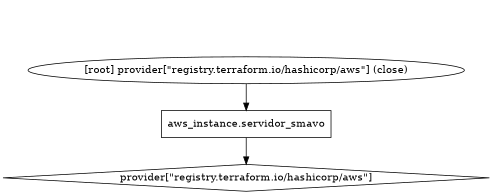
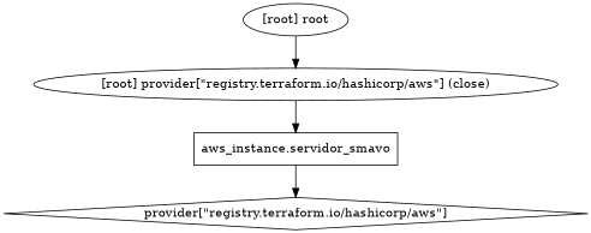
  digraph {
    compound=true
    newrank=true
    n1 [label="aws_instance.servidor_smavo" shape=box]
    n2 [label="provider[\"registry.terraform.io/hashicorp/aws\"]" shape=diamond]
    "[root] provider[\"registry.terraform.io/hashicorp/aws\"] (close)"
+   "[root] root"
    subgraph sub_1 {
      n1
      n2
      "[root] provider[\"registry.terraform.io/hashicorp/aws\"] (close)"
+     "[root] root"
    }
    n1 -> n2
    "[root] provider[\"registry.terraform.io/hashicorp/aws\"] (close)" -> n1
+   "[root] root" -> "[root] provider[\"registry.terraform.io/hashicorp/aws\"] (close)"
  }
